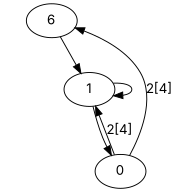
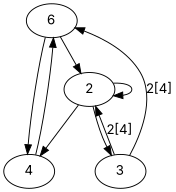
  digraph {
    fontname=Inter
    node [fontname=Inter]
    edge [fontname=Inter]
    n1 [label=6]
-   2 [label=1]
-   3 [label=0]
+   4
+   2
+   3
+   n1 -> 4
    n1 -> 2
+   4 -> n1
+   2 -> 4
    2 -> 2
    2 -> 3
    3 -> n1 [label="2[4]"]
    3 -> 2 [label="2[4]"]
  }
